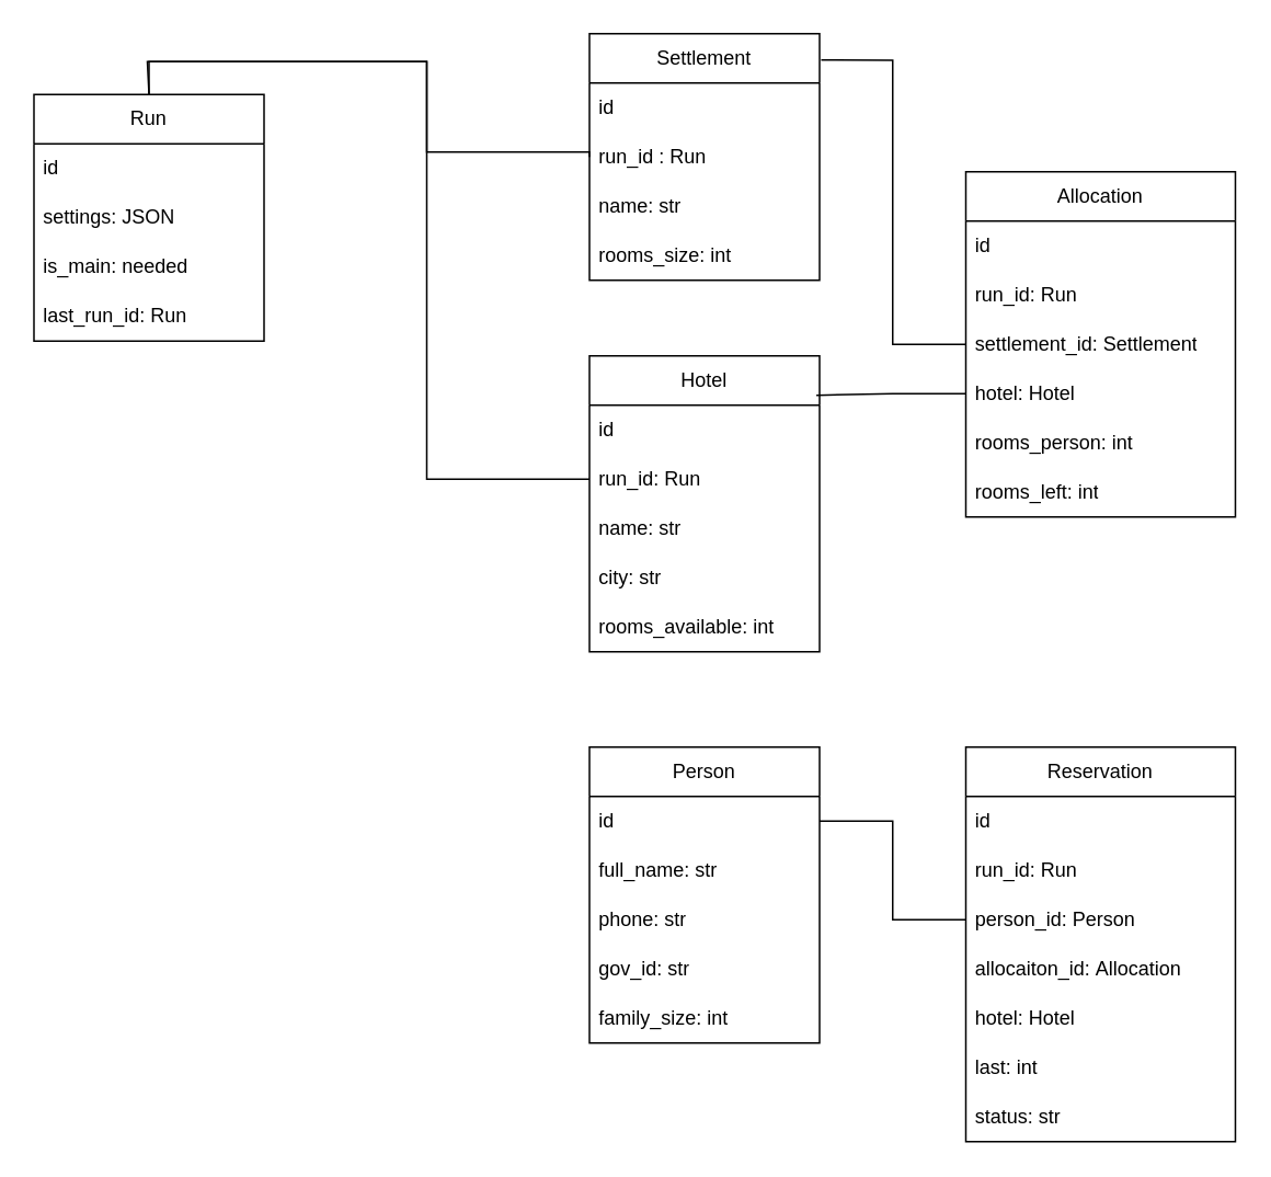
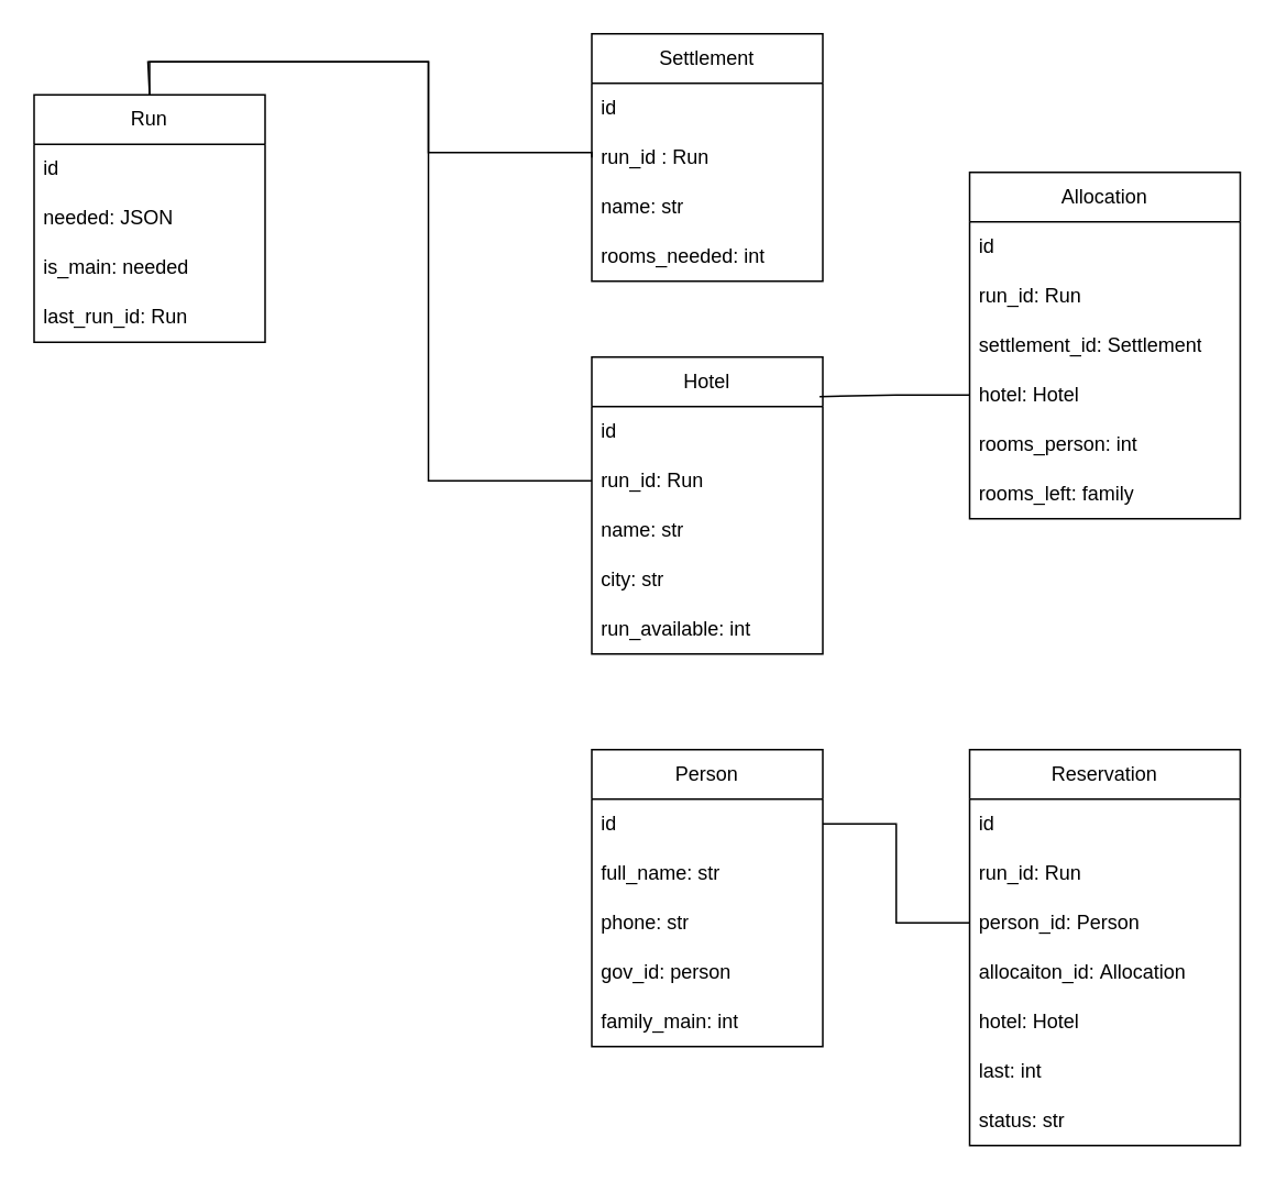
  <mxCell id="0" />
  <mxCell id="1" parent="0" />
  <mxCell id="2" value="Settlement" style="swimlane;fontStyle=0;childLayout=stackLayout;horizontal=1;startSize=30;horizontalStack=0;resizeParent=1;resizeParentMax=0;resizeLast=0;collapsible=1;marginBottom=0;whiteSpace=wrap;html=1;" vertex="1" parent="1"><mxGeometry x="358" y="20" width="140" height="150" as="geometry" /></mxCell>
  <mxCell id="3" value="id" style="text;strokeColor=none;fillColor=none;align=left;verticalAlign=middle;spacingLeft=4;spacingRight=4;overflow=hidden;points=[[0,0.5],[1,0.5]];portConstraint=eastwest;rotatable=0;whiteSpace=wrap;html=1;" vertex="1" parent="2"><mxGeometry y="30" width="140" height="30" as="geometry" /></mxCell>
  <mxCell id="4" value="run_id : Run" style="text;strokeColor=none;fillColor=none;align=left;verticalAlign=middle;spacingLeft=4;spacingRight=4;overflow=hidden;points=[[0,0.5],[1,0.5]];portConstraint=eastwest;rotatable=0;whiteSpace=wrap;html=1;" vertex="1" parent="2"><mxGeometry y="60" width="140" height="30" as="geometry" /></mxCell>
  <mxCell id="5" value="name: str" style="text;strokeColor=none;fillColor=none;align=left;verticalAlign=middle;spacingLeft=4;spacingRight=4;overflow=hidden;points=[[0,0.5],[1,0.5]];portConstraint=eastwest;rotatable=0;whiteSpace=wrap;html=1;" vertex="1" parent="2"><mxGeometry y="90" width="140" height="30" as="geometry" /></mxCell>
- <mxCell id="6" value="rooms_size: int" style="text;strokeColor=none;fillColor=none;align=left;verticalAlign=middle;spacingLeft=4;spacingRight=4;overflow=hidden;points=[[0,0.5],[1,0.5]];portConstraint=eastwest;rotatable=0;whiteSpace=wrap;html=1;" vertex="1" parent="2"><mxGeometry y="120" width="140" height="30" as="geometry" /></mxCell>
+ <mxCell id="6" value="rooms_needed: int" style="text;strokeColor=none;fillColor=none;align=left;verticalAlign=middle;spacingLeft=4;spacingRight=4;overflow=hidden;points=[[0,0.5],[1,0.5]];portConstraint=eastwest;rotatable=0;whiteSpace=wrap;html=1;" vertex="1" parent="2"><mxGeometry y="120" width="140" height="30" as="geometry" /></mxCell>
  <mxCell id="7" value="Hotel" style="swimlane;fontStyle=0;childLayout=stackLayout;horizontal=1;startSize=30;horizontalStack=0;resizeParent=1;resizeParentMax=0;resizeLast=0;collapsible=1;marginBottom=0;whiteSpace=wrap;html=1;fillColor=default;swimlaneFillColor=none;gradientColor=none;" vertex="1" parent="1"><mxGeometry x="358" y="216" width="140" height="180" as="geometry" /></mxCell>
  <mxCell id="8" value="id" style="text;strokeColor=none;fillColor=none;align=left;verticalAlign=middle;spacingLeft=4;spacingRight=4;overflow=hidden;points=[[0,0.5],[1,0.5]];portConstraint=eastwest;rotatable=0;whiteSpace=wrap;html=1;" vertex="1" parent="7"><mxGeometry y="30" width="140" height="30" as="geometry" /></mxCell>
  <mxCell id="9" value="run_id: Run" style="text;strokeColor=none;fillColor=none;align=left;verticalAlign=middle;spacingLeft=4;spacingRight=4;overflow=hidden;points=[[0,0.5],[1,0.5]];portConstraint=eastwest;rotatable=0;whiteSpace=wrap;html=1;" vertex="1" parent="7"><mxGeometry y="60" width="140" height="30" as="geometry" /></mxCell>
  <mxCell id="10" value="name: str" style="text;strokeColor=none;fillColor=none;align=left;verticalAlign=middle;spacingLeft=4;spacingRight=4;overflow=hidden;points=[[0,0.5],[1,0.5]];portConstraint=eastwest;rotatable=0;whiteSpace=wrap;html=1;" vertex="1" parent="7"><mxGeometry y="90" width="140" height="30" as="geometry" /></mxCell>
  <mxCell id="11" value="city: str" style="text;strokeColor=none;fillColor=none;align=left;verticalAlign=middle;spacingLeft=4;spacingRight=4;overflow=hidden;points=[[0,0.5],[1,0.5]];portConstraint=eastwest;rotatable=0;whiteSpace=wrap;html=1;" vertex="1" parent="7"><mxGeometry y="120" width="140" height="30" as="geometry" /></mxCell>
- <mxCell id="12" value="rooms_available: int" style="text;strokeColor=none;fillColor=none;align=left;verticalAlign=middle;spacingLeft=4;spacingRight=4;overflow=hidden;points=[[0,0.5],[1,0.5]];portConstraint=eastwest;rotatable=0;whiteSpace=wrap;html=1;" vertex="1" parent="7"><mxGeometry y="150" width="140" height="30" as="geometry" /></mxCell>
+ <mxCell id="12" value="run_available: int" style="text;strokeColor=none;fillColor=none;align=left;verticalAlign=middle;spacingLeft=4;spacingRight=4;overflow=hidden;points=[[0,0.5],[1,0.5]];portConstraint=eastwest;rotatable=0;whiteSpace=wrap;html=1;" vertex="1" parent="7"><mxGeometry y="150" width="140" height="30" as="geometry" /></mxCell>
  <mxCell id="13" value="Run" style="swimlane;fontStyle=0;childLayout=stackLayout;horizontal=1;startSize=30;horizontalStack=0;resizeParent=1;resizeParentMax=0;resizeLast=0;collapsible=1;marginBottom=0;whiteSpace=wrap;html=1;fillColor=default;swimlaneFillColor=none;gradientColor=none;" vertex="1" parent="1"><mxGeometry x="20" y="57" width="140" height="150" as="geometry" /></mxCell>
  <mxCell id="14" value="id" style="text;strokeColor=none;fillColor=none;align=left;verticalAlign=middle;spacingLeft=4;spacingRight=4;overflow=hidden;points=[[0,0.5],[1,0.5]];portConstraint=eastwest;rotatable=0;whiteSpace=wrap;html=1;" vertex="1" parent="13"><mxGeometry y="30" width="140" height="30" as="geometry" /></mxCell>
- <mxCell id="15" value="settings: JSON" style="text;strokeColor=none;fillColor=none;align=left;verticalAlign=middle;spacingLeft=4;spacingRight=4;overflow=hidden;points=[[0,0.5],[1,0.5]];portConstraint=eastwest;rotatable=0;whiteSpace=wrap;html=1;" vertex="1" parent="13"><mxGeometry y="60" width="140" height="30" as="geometry" /></mxCell>
+ <mxCell id="15" value="needed: JSON" style="text;strokeColor=none;fillColor=none;align=left;verticalAlign=middle;spacingLeft=4;spacingRight=4;overflow=hidden;points=[[0,0.5],[1,0.5]];portConstraint=eastwest;rotatable=0;whiteSpace=wrap;html=1;" vertex="1" parent="13"><mxGeometry y="60" width="140" height="30" as="geometry" /></mxCell>
  <mxCell id="16" value="is_main: needed" style="text;strokeColor=none;fillColor=none;align=left;verticalAlign=middle;spacingLeft=4;spacingRight=4;overflow=hidden;points=[[0,0.5],[1,0.5]];portConstraint=eastwest;rotatable=0;whiteSpace=wrap;html=1;" vertex="1" parent="13"><mxGeometry y="90" width="140" height="30" as="geometry" /></mxCell>
  <mxCell id="17" value="last_run_id: Run" style="text;strokeColor=none;fillColor=none;align=left;verticalAlign=middle;spacingLeft=4;spacingRight=4;overflow=hidden;points=[[0,0.5],[1,0.5]];portConstraint=eastwest;rotatable=0;whiteSpace=wrap;html=1;" vertex="1" parent="13"><mxGeometry y="120" width="140" height="30" as="geometry" /></mxCell>
  <mxCell id="18" style="edgeStyle=orthogonalEdgeStyle;rounded=0;orthogonalLoop=1;jettySize=auto;html=1;exitX=0;exitY=0.5;exitDx=0;exitDy=0;entryX=0.5;entryY=0;entryDx=0;entryDy=0;endArrow=none;endFill=0;" edge="1" parent="1" source="4" target="13"><mxGeometry relative="1" as="geometry"><Array as="points"><mxPoint x="358" y="92" /><mxPoint x="259" y="92" /><mxPoint x="259" y="37" /><mxPoint x="90" y="37" /></Array></mxGeometry></mxCell>
  <mxCell id="19" style="edgeStyle=orthogonalEdgeStyle;rounded=0;orthogonalLoop=1;jettySize=auto;html=1;exitX=0;exitY=0.5;exitDx=0;exitDy=0;entryX=0.5;entryY=0;entryDx=0;entryDy=0;endArrow=none;endFill=0;" edge="1" parent="1" source="9" target="13"><mxGeometry relative="1" as="geometry"><mxPoint x="241" y="119" as="targetPoint" /><Array as="points"><mxPoint x="259" y="291" /><mxPoint x="259" y="37" /><mxPoint x="89" y="37" /></Array></mxGeometry></mxCell>
  <mxCell id="20" value="Allocation" style="swimlane;fontStyle=0;childLayout=stackLayout;horizontal=1;startSize=30;horizontalStack=0;resizeParent=1;resizeParentMax=0;resizeLast=0;collapsible=1;marginBottom=0;whiteSpace=wrap;html=1;fillColor=default;swimlaneFillColor=none;gradientColor=none;" vertex="1" parent="1"><mxGeometry x="587" y="104" width="164" height="210" as="geometry" /></mxCell>
  <mxCell id="21" value="id" style="text;strokeColor=none;fillColor=none;align=left;verticalAlign=middle;spacingLeft=4;spacingRight=4;overflow=hidden;points=[[0,0.5],[1,0.5]];portConstraint=eastwest;rotatable=0;whiteSpace=wrap;html=1;" vertex="1" parent="20"><mxGeometry y="30" width="164" height="30" as="geometry" /></mxCell>
  <mxCell id="22" value="run_id: Run" style="text;strokeColor=none;fillColor=none;align=left;verticalAlign=middle;spacingLeft=4;spacingRight=4;overflow=hidden;points=[[0,0.5],[1,0.5]];portConstraint=eastwest;rotatable=0;whiteSpace=wrap;html=1;" vertex="1" parent="20"><mxGeometry y="60" width="164" height="30" as="geometry" /></mxCell>
  <mxCell id="23" value="settlement_id:&amp;nbsp;Settlement" style="text;strokeColor=none;fillColor=none;align=left;verticalAlign=middle;spacingLeft=4;spacingRight=4;overflow=hidden;points=[[0,0.5],[1,0.5]];portConstraint=eastwest;rotatable=0;whiteSpace=wrap;html=1;" vertex="1" parent="20"><mxGeometry y="90" width="164" height="30" as="geometry" /></mxCell>
  <mxCell id="24" value="hotel:&amp;nbsp;Hotel" style="text;strokeColor=none;fillColor=none;align=left;verticalAlign=middle;spacingLeft=4;spacingRight=4;overflow=hidden;points=[[0,0.5],[1,0.5]];portConstraint=eastwest;rotatable=0;whiteSpace=wrap;html=1;" vertex="1" parent="20"><mxGeometry y="120" width="164" height="30" as="geometry" /></mxCell>
  <mxCell id="25" value="rooms_person: int" style="text;strokeColor=none;fillColor=none;align=left;verticalAlign=middle;spacingLeft=4;spacingRight=4;overflow=hidden;points=[[0,0.5],[1,0.5]];portConstraint=eastwest;rotatable=0;whiteSpace=wrap;html=1;" vertex="1" parent="20"><mxGeometry y="150" width="164" height="30" as="geometry" /></mxCell>
- <mxCell id="26" value="rooms_left: int" style="text;strokeColor=none;fillColor=none;align=left;verticalAlign=middle;spacingLeft=4;spacingRight=4;overflow=hidden;points=[[0,0.5],[1,0.5]];portConstraint=eastwest;rotatable=0;whiteSpace=wrap;html=1;" vertex="1" parent="20"><mxGeometry y="180" width="164" height="30" as="geometry" /></mxCell>
- <mxCell id="27" style="edgeStyle=orthogonalEdgeStyle;rounded=0;orthogonalLoop=1;jettySize=auto;html=1;entryX=1.007;entryY=0.107;entryDx=0;entryDy=0;entryPerimeter=0;endArrow=none;endFill=0;" edge="1" parent="1" source="23" target="2"><mxGeometry relative="1" as="geometry" /></mxCell>
+ <mxCell id="26" value="rooms_left: family" style="text;strokeColor=none;fillColor=none;align=left;verticalAlign=middle;spacingLeft=4;spacingRight=4;overflow=hidden;points=[[0,0.5],[1,0.5]];portConstraint=eastwest;rotatable=0;whiteSpace=wrap;html=1;" vertex="1" parent="20"><mxGeometry y="180" width="164" height="30" as="geometry" /></mxCell>
  <mxCell id="28" style="edgeStyle=orthogonalEdgeStyle;rounded=0;orthogonalLoop=1;jettySize=auto;html=1;exitX=0;exitY=0.5;exitDx=0;exitDy=0;endArrow=none;endFill=0;entryX=0.986;entryY=0.133;entryDx=0;entryDy=0;entryPerimeter=0;" edge="1" parent="1" source="24" target="7"><mxGeometry relative="1" as="geometry"><mxPoint x="517" y="239" as="targetPoint" /></mxGeometry></mxCell>
  <mxCell id="29" value="Person" style="swimlane;fontStyle=0;childLayout=stackLayout;horizontal=1;startSize=30;horizontalStack=0;resizeParent=1;resizeParentMax=0;resizeLast=0;collapsible=1;marginBottom=0;whiteSpace=wrap;html=1;fillColor=default;swimlaneFillColor=none;gradientColor=none;" vertex="1" parent="1"><mxGeometry x="358" y="454" width="140" height="180" as="geometry" /></mxCell>
  <mxCell id="30" value="id" style="text;strokeColor=none;fillColor=none;align=left;verticalAlign=middle;spacingLeft=4;spacingRight=4;overflow=hidden;points=[[0,0.5],[1,0.5]];portConstraint=eastwest;rotatable=0;whiteSpace=wrap;html=1;" vertex="1" parent="29"><mxGeometry y="30" width="140" height="30" as="geometry" /></mxCell>
  <mxCell id="31" value="full_name: str" style="text;strokeColor=none;fillColor=none;align=left;verticalAlign=middle;spacingLeft=4;spacingRight=4;overflow=hidden;points=[[0,0.5],[1,0.5]];portConstraint=eastwest;rotatable=0;whiteSpace=wrap;html=1;" vertex="1" parent="29"><mxGeometry y="60" width="140" height="30" as="geometry" /></mxCell>
  <mxCell id="32" value="phone: str" style="text;strokeColor=none;fillColor=none;align=left;verticalAlign=middle;spacingLeft=4;spacingRight=4;overflow=hidden;points=[[0,0.5],[1,0.5]];portConstraint=eastwest;rotatable=0;whiteSpace=wrap;html=1;" vertex="1" parent="29"><mxGeometry y="90" width="140" height="30" as="geometry" /></mxCell>
- <mxCell id="33" value="gov_id: str" style="text;strokeColor=none;fillColor=none;align=left;verticalAlign=middle;spacingLeft=4;spacingRight=4;overflow=hidden;points=[[0,0.5],[1,0.5]];portConstraint=eastwest;rotatable=0;whiteSpace=wrap;html=1;" vertex="1" parent="29"><mxGeometry y="120" width="140" height="30" as="geometry" /></mxCell>
- <mxCell id="34" value="family_size: int" style="text;strokeColor=none;fillColor=none;align=left;verticalAlign=middle;spacingLeft=4;spacingRight=4;overflow=hidden;points=[[0,0.5],[1,0.5]];portConstraint=eastwest;rotatable=0;whiteSpace=wrap;html=1;" vertex="1" parent="29"><mxGeometry y="150" width="140" height="30" as="geometry" /></mxCell>
+ <mxCell id="33" value="gov_id: person" style="text;strokeColor=none;fillColor=none;align=left;verticalAlign=middle;spacingLeft=4;spacingRight=4;overflow=hidden;points=[[0,0.5],[1,0.5]];portConstraint=eastwest;rotatable=0;whiteSpace=wrap;html=1;" vertex="1" parent="29"><mxGeometry y="120" width="140" height="30" as="geometry" /></mxCell>
+ <mxCell id="34" value="family_main: int" style="text;strokeColor=none;fillColor=none;align=left;verticalAlign=middle;spacingLeft=4;spacingRight=4;overflow=hidden;points=[[0,0.5],[1,0.5]];portConstraint=eastwest;rotatable=0;whiteSpace=wrap;html=1;" vertex="1" parent="29"><mxGeometry y="150" width="140" height="30" as="geometry" /></mxCell>
  <mxCell id="35" value="Reservation" style="swimlane;fontStyle=0;childLayout=stackLayout;horizontal=1;startSize=30;horizontalStack=0;resizeParent=1;resizeParentMax=0;resizeLast=0;collapsible=1;marginBottom=0;whiteSpace=wrap;html=1;fillColor=default;swimlaneFillColor=none;gradientColor=none;" vertex="1" parent="1"><mxGeometry x="587" y="454" width="164" height="240" as="geometry" /></mxCell>
  <mxCell id="36" value="id" style="text;strokeColor=none;fillColor=none;align=left;verticalAlign=middle;spacingLeft=4;spacingRight=4;overflow=hidden;points=[[0,0.5],[1,0.5]];portConstraint=eastwest;rotatable=0;whiteSpace=wrap;html=1;" vertex="1" parent="35"><mxGeometry y="30" width="164" height="30" as="geometry" /></mxCell>
  <mxCell id="37" value="run_id: Run" style="text;strokeColor=none;fillColor=none;align=left;verticalAlign=middle;spacingLeft=4;spacingRight=4;overflow=hidden;points=[[0,0.5],[1,0.5]];portConstraint=eastwest;rotatable=0;whiteSpace=wrap;html=1;" vertex="1" parent="35"><mxGeometry y="60" width="164" height="30" as="geometry" /></mxCell>
  <mxCell id="38" value="person_id:&amp;nbsp;Person" style="text;strokeColor=none;fillColor=none;align=left;verticalAlign=middle;spacingLeft=4;spacingRight=4;overflow=hidden;points=[[0,0.5],[1,0.5]];portConstraint=eastwest;rotatable=0;whiteSpace=wrap;html=1;" vertex="1" parent="35"><mxGeometry y="90" width="164" height="30" as="geometry" /></mxCell>
  <mxCell id="39" value="allocaiton_id:&amp;nbsp;Allocation" style="text;strokeColor=none;fillColor=none;align=left;verticalAlign=middle;spacingLeft=4;spacingRight=4;overflow=hidden;points=[[0,0.5],[1,0.5]];portConstraint=eastwest;rotatable=0;whiteSpace=wrap;html=1;" vertex="1" parent="35"><mxGeometry y="120" width="164" height="30" as="geometry" /></mxCell>
  <mxCell id="40" value="hotel:&amp;nbsp;Hotel" style="text;strokeColor=none;fillColor=none;align=left;verticalAlign=middle;spacingLeft=4;spacingRight=4;overflow=hidden;points=[[0,0.5],[1,0.5]];portConstraint=eastwest;rotatable=0;whiteSpace=wrap;html=1;" vertex="1" parent="35"><mxGeometry y="150" width="164" height="30" as="geometry" /></mxCell>
  <mxCell id="41" value="last: int" style="text;strokeColor=none;fillColor=none;align=left;verticalAlign=middle;spacingLeft=4;spacingRight=4;overflow=hidden;points=[[0,0.5],[1,0.5]];portConstraint=eastwest;rotatable=0;whiteSpace=wrap;html=1;" vertex="1" parent="35"><mxGeometry y="180" width="164" height="30" as="geometry" /></mxCell>
  <mxCell id="42" value="status: str" style="text;strokeColor=none;fillColor=none;align=left;verticalAlign=middle;spacingLeft=4;spacingRight=4;overflow=hidden;points=[[0,0.5],[1,0.5]];portConstraint=eastwest;rotatable=0;whiteSpace=wrap;html=1;" vertex="1" parent="35"><mxGeometry y="210" width="164" height="30" as="geometry" /></mxCell>
  <mxCell id="43" style="edgeStyle=orthogonalEdgeStyle;rounded=0;orthogonalLoop=1;jettySize=auto;html=1;exitX=0;exitY=0.5;exitDx=0;exitDy=0;entryX=1;entryY=0.5;entryDx=0;entryDy=0;endArrow=none;endFill=0;" edge="1" parent="1" source="38" target="30"><mxGeometry relative="1" as="geometry" /></mxCell>
